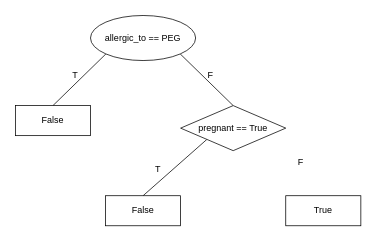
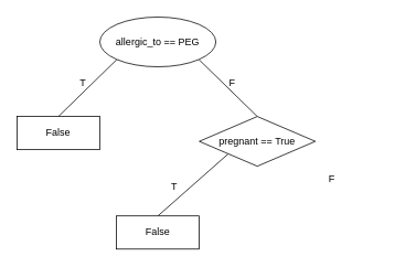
  <mxCell id="0" />
  <mxCell id="1" parent="0" />
  <mxCell id="2" style="rounded=0;orthogonalLoop=1;jettySize=auto;html=1;exitX=0;exitY=1;exitDx=0;exitDy=0;entryX=0.5;entryY=0;entryDx=0;entryDy=0;endArrow=none;endFill=0;" parent="1" source="4" target="5" edge="1"><mxGeometry relative="1" as="geometry" /></mxCell>
  <mxCell id="3" style="edgeStyle=none;rounded=0;orthogonalLoop=1;jettySize=auto;html=1;exitX=1;exitY=1;exitDx=0;exitDy=0;entryX=0.5;entryY=0;entryDx=0;entryDy=0;endArrow=none;endFill=0;" parent="1" source="4" target="8" edge="1"><mxGeometry relative="1" as="geometry" /></mxCell>
  <mxCell id="4" value="allergic_to == PEG" style="ellipse;whiteSpace=wrap;html=1;" parent="1" vertex="1"><mxGeometry x="120" y="20" width="140" height="60" as="geometry" /></mxCell>
  <mxCell id="5" value="False" style="rounded=0;whiteSpace=wrap;html=1;" parent="1" vertex="1"><mxGeometry x="20" y="140" width="100" height="40" as="geometry" /></mxCell>
  <mxCell id="6" value="T" style="text;html=1;strokeColor=none;fillColor=none;align=center;verticalAlign=middle;whiteSpace=wrap;rounded=0;" parent="1" vertex="1"><mxGeometry x="70" y="85" width="60" height="30" as="geometry" /></mxCell>
  <mxCell id="7" style="edgeStyle=none;rounded=0;orthogonalLoop=1;jettySize=auto;html=1;exitX=0;exitY=1;exitDx=0;exitDy=0;endArrow=none;endFill=0;" parent="1" source="8" edge="1"><mxGeometry relative="1" as="geometry"><mxPoint x="190" y="260" as="targetPoint" /></mxGeometry></mxCell>
  <mxCell id="8" value="pregnant == True" style="rhombus;whiteSpace=wrap;html=1;" parent="1" vertex="1"><mxGeometry x="240" y="140" width="140" height="60" as="geometry" /></mxCell>
  <mxCell id="9" value="F" style="text;html=1;strokeColor=none;fillColor=none;align=center;verticalAlign=middle;whiteSpace=wrap;rounded=0;" parent="1" vertex="1"><mxGeometry x="250" y="85" width="60" height="30" as="geometry" /></mxCell>
  <mxCell id="10" value="False" style="rounded=0;whiteSpace=wrap;html=1;" parent="1" vertex="1"><mxGeometry x="140" y="260" width="100" height="40" as="geometry" /></mxCell>
  <mxCell id="11" value="T" style="text;html=1;strokeColor=none;fillColor=none;align=center;verticalAlign=middle;whiteSpace=wrap;rounded=0;" parent="1" vertex="1"><mxGeometry x="180" y="210" width="60" height="30" as="geometry" /></mxCell>
- <mxCell id="12" value="True" style="rounded=0;whiteSpace=wrap;html=1;" parent="1" vertex="1"><mxGeometry x="380" y="260" width="100" height="40" as="geometry" /></mxCell>
  <mxCell id="13" value="F" style="text;html=1;strokeColor=none;fillColor=none;align=center;verticalAlign=middle;whiteSpace=wrap;rounded=0;" parent="1" vertex="1"><mxGeometry x="370" y="200" width="60" height="30" as="geometry" /></mxCell>
